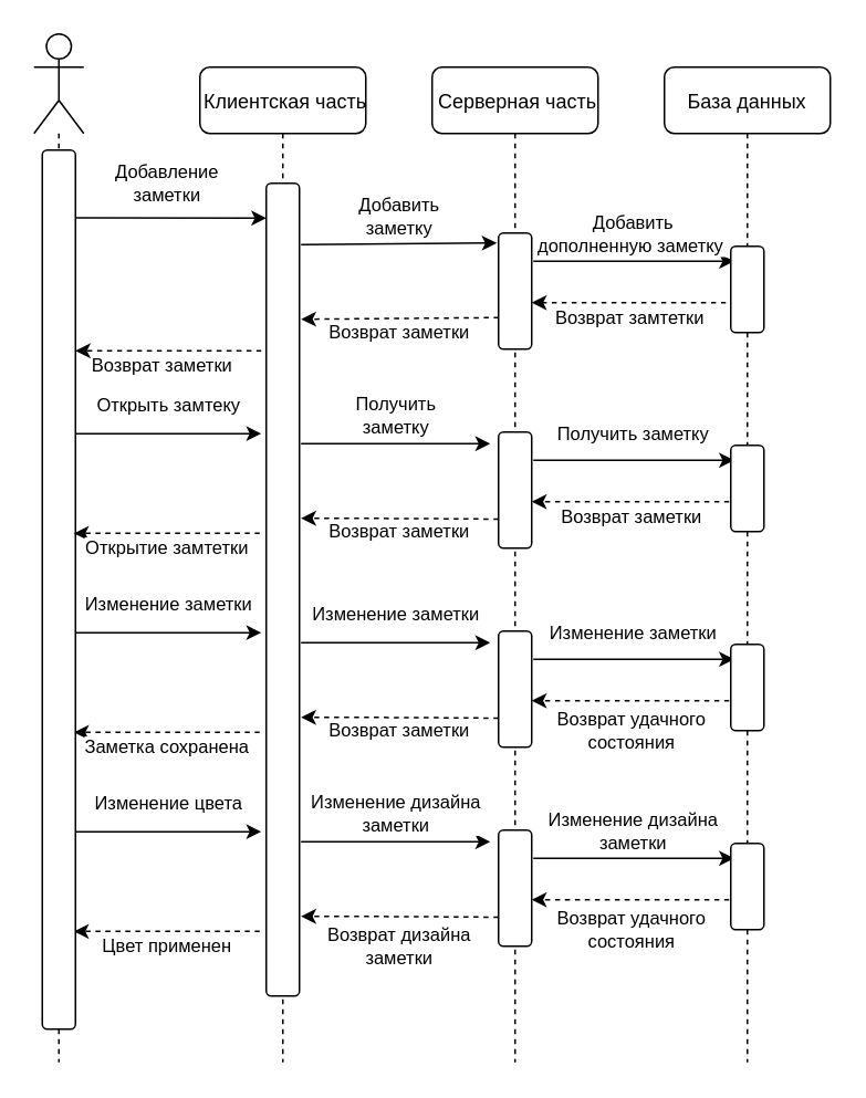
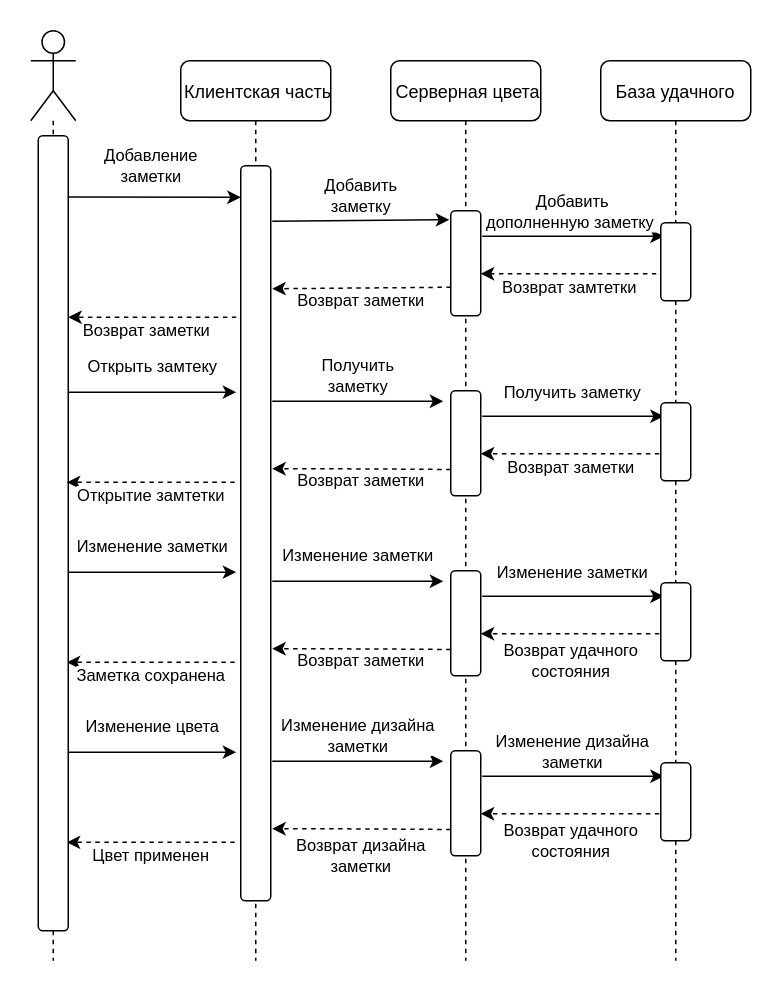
  <mxCell id="0" />
  <mxCell id="1" parent="0" />
  <mxCell id="2" value=" Клиентская часть" style="shape=umlLifeline;perimeter=lifelinePerimeter;container=1;collapsible=0;recursiveResize=0;shadow=0;strokeWidth=1;rounded=1;" parent="1" vertex="1"><mxGeometry x="120" y="40" width="100" height="600" as="geometry" /></mxCell>
  <mxCell id="3" value="Возврат заметки" style="endArrow=classic;html=1;dashed=1;exitX=-0.15;exitY=0.206;exitDx=0;exitDy=0;exitPerimeter=0;curved=1;" parent="2" source="36" edge="1"><mxGeometry x="0.077" y="9" width="50" height="50" relative="1" as="geometry"><mxPoint x="44" y="170" as="sourcePoint" /><mxPoint x="-75" y="171" as="targetPoint" /><mxPoint as="offset" /></mxGeometry></mxCell>
  <mxCell id="4" value="Открыть замтеку" style="endArrow=classic;html=1;entryX=-0.15;entryY=0.308;entryDx=0;entryDy=0;entryPerimeter=0;curved=1;" parent="2" target="36" edge="1"><mxGeometry x="0.002" y="16" width="50" height="50" relative="1" as="geometry"><mxPoint x="-75" y="221" as="sourcePoint" /><mxPoint x="30" y="221" as="targetPoint" /><mxPoint y="-1" as="offset" /></mxGeometry></mxCell>
  <mxCell id="5" style="edgeStyle=orthogonalEdgeStyle;orthogonalLoop=1;jettySize=auto;html=1;dashed=1;endArrow=none;endFill=0;curved=1;" parent="1" source="6" edge="1"><mxGeometry relative="1" as="geometry"><mxPoint x="35" y="640" as="targetPoint" /></mxGeometry></mxCell>
  <mxCell id="6" value="" style="shape=umlActor;verticalLabelPosition=bottom;verticalAlign=top;html=1;outlineConnect=0;rounded=1;" parent="1" vertex="1"><mxGeometry x="20" y="20" width="30" height="60" as="geometry" /></mxCell>
- <mxCell id="7" value=" Серверная часть" style="shape=umlLifeline;perimeter=lifelinePerimeter;container=1;collapsible=0;recursiveResize=0;shadow=0;strokeWidth=1;rounded=1;" parent="1" vertex="1"><mxGeometry x="260" y="40" width="100" height="600" as="geometry" /></mxCell>
+ <mxCell id="7" value=" Серверная цвета" style="shape=umlLifeline;perimeter=lifelinePerimeter;container=1;collapsible=0;recursiveResize=0;shadow=0;strokeWidth=1;rounded=1;" parent="1" vertex="1"><mxGeometry x="260" y="40" width="100" height="600" as="geometry" /></mxCell>
  <mxCell id="8" value="" style="whiteSpace=wrap;html=1;rounded=1;" parent="7" vertex="1"><mxGeometry x="40" y="100" width="20" height="70" as="geometry" /></mxCell>
  <mxCell id="9" value="Возврат заметки" style="endArrow=classic;html=1;dashed=1;curved=1;" parent="7" edge="1"><mxGeometry x="0.01" y="8" width="50" height="50" relative="1" as="geometry"><mxPoint x="40" y="151" as="sourcePoint" /><mxPoint x="-79" y="152" as="targetPoint" /><mxPoint as="offset" /></mxGeometry></mxCell>
- <mxCell id="10" value="База данных" style="shape=umlLifeline;perimeter=lifelinePerimeter;container=1;collapsible=0;recursiveResize=0;shadow=0;strokeWidth=1;rounded=1;" parent="1" vertex="1"><mxGeometry x="400" y="40" width="100" height="600" as="geometry" /></mxCell>
+ <mxCell id="10" value="База удачного" style="shape=umlLifeline;perimeter=lifelinePerimeter;container=1;collapsible=0;recursiveResize=0;shadow=0;strokeWidth=1;rounded=1;" parent="1" vertex="1"><mxGeometry x="400" y="40" width="100" height="600" as="geometry" /></mxCell>
  <mxCell id="11" value="" style="whiteSpace=wrap;html=1;rounded=1;" parent="10" vertex="1"><mxGeometry x="-100" y="220" width="20" height="70" as="geometry" /></mxCell>
  <mxCell id="12" value="Возврат заметки" style="endArrow=classic;html=1;dashed=1;exitX=0;exitY=0.75;exitDx=0;exitDy=0;curved=1;" parent="10" source="11" edge="1"><mxGeometry x="0.007" y="8" width="50" height="50" relative="1" as="geometry"><mxPoint x="-100" y="271" as="sourcePoint" /><mxPoint x="-219" y="272" as="targetPoint" /><Array as="points"><mxPoint x="-160" y="272" /></Array><mxPoint as="offset" /></mxGeometry></mxCell>
  <mxCell id="13" value="Получить&lt;br&gt;заметку" style="endArrow=classic;html=1;curved=1;" parent="10" edge="1"><mxGeometry x="0.002" y="16" width="50" height="50" relative="1" as="geometry"><mxPoint x="-219" y="227" as="sourcePoint" /><mxPoint x="-105" y="227" as="targetPoint" /><mxPoint y="-1" as="offset" /></mxGeometry></mxCell>
  <mxCell id="14" value="" style="endArrow=classic;html=1;curved=1;" parent="10" edge="1"><mxGeometry width="50" height="50" relative="1" as="geometry"><mxPoint x="-79" y="237" as="sourcePoint" /><mxPoint x="42" y="237" as="targetPoint" /></mxGeometry></mxCell>
  <mxCell id="15" value="Получить заметку" style="edgeLabel;html=1;align=center;verticalAlign=middle;resizable=0;points=[];rounded=1;" parent="14" vertex="1" connectable="0"><mxGeometry x="-0.207" relative="1" as="geometry"><mxPoint x="11" y="-17" as="offset" /></mxGeometry></mxCell>
  <mxCell id="16" value="" style="whiteSpace=wrap;html=1;rounded=1;" parent="10" vertex="1"><mxGeometry x="40" y="228" width="20" height="52" as="geometry" /></mxCell>
  <mxCell id="17" value="Возврат заметки" style="endArrow=classic;html=1;dashed=1;curved=1;" parent="10" edge="1"><mxGeometry x="-0.007" y="9" width="50" height="50" relative="1" as="geometry"><mxPoint x="39" y="262" as="sourcePoint" /><mxPoint x="-80" y="262" as="targetPoint" /><mxPoint as="offset" /></mxGeometry></mxCell>
  <mxCell id="18" value="Изменение заметки" style="endArrow=classic;html=1;entryX=-0.15;entryY=0.308;entryDx=0;entryDy=0;entryPerimeter=0;curved=1;" parent="10" edge="1"><mxGeometry x="0.002" y="16" width="50" height="50" relative="1" as="geometry"><mxPoint x="-355" y="341" as="sourcePoint" /><mxPoint x="-243" y="340.92" as="targetPoint" /><mxPoint y="-1" as="offset" /></mxGeometry></mxCell>
  <mxCell id="19" value="" style="whiteSpace=wrap;html=1;rounded=1;" parent="10" vertex="1"><mxGeometry x="-100" y="340" width="20" height="70" as="geometry" /></mxCell>
  <mxCell id="20" value="Возврат заметки" style="endArrow=classic;html=1;dashed=1;exitX=0;exitY=0.75;exitDx=0;exitDy=0;curved=1;" parent="10" source="19" edge="1"><mxGeometry x="0.007" y="8" width="50" height="50" relative="1" as="geometry"><mxPoint x="-680" y="311" as="sourcePoint" /><mxPoint x="-219" y="392" as="targetPoint" /><Array as="points"><mxPoint x="-160" y="392" /></Array><mxPoint as="offset" /></mxGeometry></mxCell>
  <mxCell id="21" value="Изменение заметки" style="endArrow=classic;html=1;curved=1;" parent="10" edge="1"><mxGeometry x="0.002" y="16" width="50" height="50" relative="1" as="geometry"><mxPoint x="-219" y="347" as="sourcePoint" /><mxPoint x="-105" y="347" as="targetPoint" /><mxPoint y="-1" as="offset" /></mxGeometry></mxCell>
  <mxCell id="22" value="" style="endArrow=classic;html=1;curved=1;" parent="10" edge="1"><mxGeometry width="50" height="50" relative="1" as="geometry"><mxPoint x="-79" y="357" as="sourcePoint" /><mxPoint x="42" y="357" as="targetPoint" /></mxGeometry></mxCell>
  <mxCell id="23" value="Изменение заметки" style="edgeLabel;html=1;align=center;verticalAlign=middle;resizable=0;points=[];rounded=1;" parent="22" vertex="1" connectable="0"><mxGeometry x="-0.207" relative="1" as="geometry"><mxPoint x="11" y="-17" as="offset" /></mxGeometry></mxCell>
  <mxCell id="24" value="" style="whiteSpace=wrap;html=1;rounded=1;" parent="10" vertex="1"><mxGeometry x="40" y="348" width="20" height="52" as="geometry" /></mxCell>
  <mxCell id="25" value="Возврат удачного &lt;br&gt;состояния" style="endArrow=classic;html=1;dashed=1;curved=1;" parent="10" edge="1"><mxGeometry x="-0.008" y="18" width="50" height="50" relative="1" as="geometry"><mxPoint x="39" y="382" as="sourcePoint" /><mxPoint x="-80" y="382" as="targetPoint" /><mxPoint as="offset" /></mxGeometry></mxCell>
  <mxCell id="26" value="Заметка сохранена" style="endArrow=classic;html=1;dashed=1;exitX=-0.15;exitY=0.206;exitDx=0;exitDy=0;exitPerimeter=0;curved=1;" parent="10" edge="1"><mxGeometry x="0.0" y="9" width="50" height="50" relative="1" as="geometry"><mxPoint x="-244" y="401" as="sourcePoint" /><mxPoint x="-356" y="401.06" as="targetPoint" /><mxPoint as="offset" /></mxGeometry></mxCell>
  <mxCell id="27" value="Изменение цвета" style="endArrow=classic;html=1;entryX=-0.15;entryY=0.308;entryDx=0;entryDy=0;entryPerimeter=0;curved=1;" parent="10" edge="1"><mxGeometry x="0.002" y="16" width="50" height="50" relative="1" as="geometry"><mxPoint x="-355" y="461" as="sourcePoint" /><mxPoint x="-243" y="460.92" as="targetPoint" /><mxPoint y="-1" as="offset" /></mxGeometry></mxCell>
  <mxCell id="28" value="" style="whiteSpace=wrap;html=1;rounded=1;" parent="10" vertex="1"><mxGeometry x="-100" y="460" width="20" height="70" as="geometry" /></mxCell>
  <mxCell id="29" value="Возврат дизайна&lt;br&gt;заметки" style="endArrow=classic;html=1;dashed=1;exitX=0;exitY=0.75;exitDx=0;exitDy=0;curved=1;" parent="10" source="28" edge="1"><mxGeometry x="0.006" y="18" width="50" height="50" relative="1" as="geometry"><mxPoint x="-1260" y="351" as="sourcePoint" /><mxPoint x="-219" y="512" as="targetPoint" /><Array as="points"><mxPoint x="-160" y="512" /></Array><mxPoint as="offset" /></mxGeometry></mxCell>
  <mxCell id="30" value="Изменение дизайна &lt;br&gt;заметки" style="endArrow=classic;html=1;curved=1;" parent="10" edge="1"><mxGeometry x="0.002" y="16" width="50" height="50" relative="1" as="geometry"><mxPoint x="-219" y="467" as="sourcePoint" /><mxPoint x="-105" y="467" as="targetPoint" /><mxPoint y="-1" as="offset" /></mxGeometry></mxCell>
  <mxCell id="31" value="" style="endArrow=classic;html=1;curved=1;" parent="10" edge="1"><mxGeometry width="50" height="50" relative="1" as="geometry"><mxPoint x="-79" y="477" as="sourcePoint" /><mxPoint x="42" y="477" as="targetPoint" /></mxGeometry></mxCell>
  <mxCell id="32" value="Изменение дизайна&lt;br&gt;заметки" style="edgeLabel;html=1;align=center;verticalAlign=middle;resizable=0;points=[];rounded=1;" parent="31" vertex="1" connectable="0"><mxGeometry x="-0.207" relative="1" as="geometry"><mxPoint x="11" y="-17" as="offset" /></mxGeometry></mxCell>
  <mxCell id="33" value="" style="whiteSpace=wrap;html=1;rounded=1;" parent="10" vertex="1"><mxGeometry x="40" y="468" width="20" height="52" as="geometry" /></mxCell>
  <mxCell id="34" value="Возврат удачного &lt;br&gt;состояния" style="endArrow=classic;html=1;dashed=1;curved=1;" parent="10" edge="1"><mxGeometry x="-0.008" y="18" width="50" height="50" relative="1" as="geometry"><mxPoint x="39" y="502" as="sourcePoint" /><mxPoint x="-80" y="502" as="targetPoint" /><mxPoint as="offset" /></mxGeometry></mxCell>
  <mxCell id="35" value="Цвет применен" style="endArrow=classic;html=1;dashed=1;exitX=-0.15;exitY=0.206;exitDx=0;exitDy=0;exitPerimeter=0;curved=1;" parent="10" edge="1"><mxGeometry x="0.0" y="9" width="50" height="50" relative="1" as="geometry"><mxPoint x="-244" y="521" as="sourcePoint" /><mxPoint x="-356" y="521.06" as="targetPoint" /><mxPoint as="offset" /></mxGeometry></mxCell>
  <mxCell id="36" value="" style="whiteSpace=wrap;html=1;rounded=1;" parent="1" vertex="1"><mxGeometry x="160" y="110" width="20" height="490" as="geometry" /></mxCell>
  <mxCell id="37" value="" style="whiteSpace=wrap;html=1;rounded=1;" parent="1" vertex="1"><mxGeometry x="25" y="90" width="20" height="530" as="geometry" /></mxCell>
  <mxCell id="38" value="Добавление&lt;br&gt;заметки" style="endArrow=classic;html=1;exitX=1;exitY=0.077;exitDx=0;exitDy=0;exitPerimeter=0;curved=1;" parent="1" source="37" edge="1"><mxGeometry x="-0.044" y="21" width="50" height="50" relative="1" as="geometry"><mxPoint x="220" y="430" as="sourcePoint" /><mxPoint x="160" y="131" as="targetPoint" /><mxPoint as="offset" /></mxGeometry></mxCell>
  <mxCell id="39" value="Добавить &lt;br&gt;заметку" style="endArrow=classic;html=1;curved=1;" parent="1" edge="1"><mxGeometry x="0.002" y="16" width="50" height="50" relative="1" as="geometry"><mxPoint x="181" y="147" as="sourcePoint" /><mxPoint x="299" y="146" as="targetPoint" /><mxPoint y="-1" as="offset" /></mxGeometry></mxCell>
  <mxCell id="40" value="" style="endArrow=classic;html=1;curved=1;" parent="1" edge="1"><mxGeometry width="50" height="50" relative="1" as="geometry"><mxPoint x="321" y="157" as="sourcePoint" /><mxPoint x="442" y="157" as="targetPoint" /></mxGeometry></mxCell>
  <mxCell id="41" value="Добавить&lt;br&gt;дополненную заметку&amp;nbsp;" style="edgeLabel;html=1;align=center;verticalAlign=middle;resizable=0;points=[];rounded=1;" parent="40" vertex="1" connectable="0"><mxGeometry x="-0.207" relative="1" as="geometry"><mxPoint x="11" y="-17" as="offset" /></mxGeometry></mxCell>
  <mxCell id="42" value="" style="whiteSpace=wrap;html=1;rounded=1;" parent="1" vertex="1"><mxGeometry x="440" y="148" width="20" height="52" as="geometry" /></mxCell>
  <mxCell id="43" value="Возврат замтетки" style="endArrow=classic;html=1;dashed=1;curved=1;" parent="1" edge="1"><mxGeometry x="-0.007" y="9" width="50" height="50" relative="1" as="geometry"><mxPoint x="437" y="182" as="sourcePoint" /><mxPoint x="320" y="182" as="targetPoint" /><mxPoint as="offset" /></mxGeometry></mxCell>
  <mxCell id="44" value="Открытие замтетки" style="endArrow=classic;html=1;dashed=1;exitX=-0.15;exitY=0.206;exitDx=0;exitDy=0;exitPerimeter=0;curved=1;" parent="1" edge="1"><mxGeometry x="0.0" y="9" width="50" height="50" relative="1" as="geometry"><mxPoint x="156" y="321" as="sourcePoint" /><mxPoint x="44" y="321.06" as="targetPoint" /><mxPoint as="offset" /></mxGeometry></mxCell>
